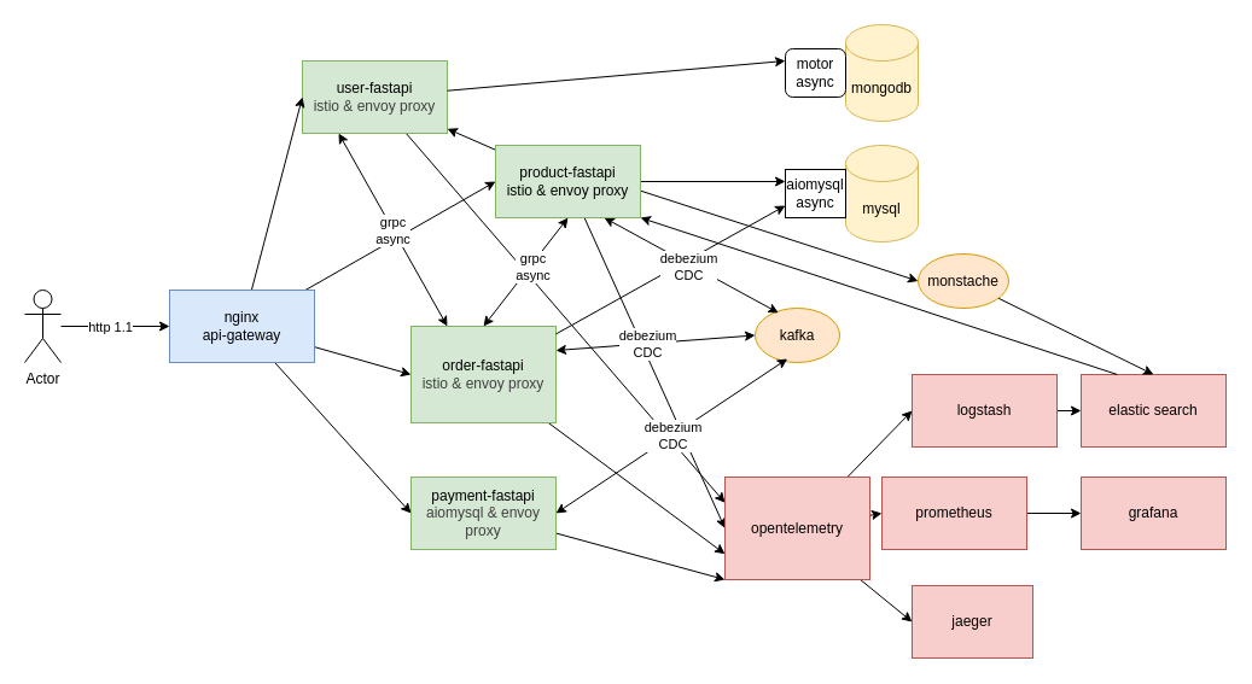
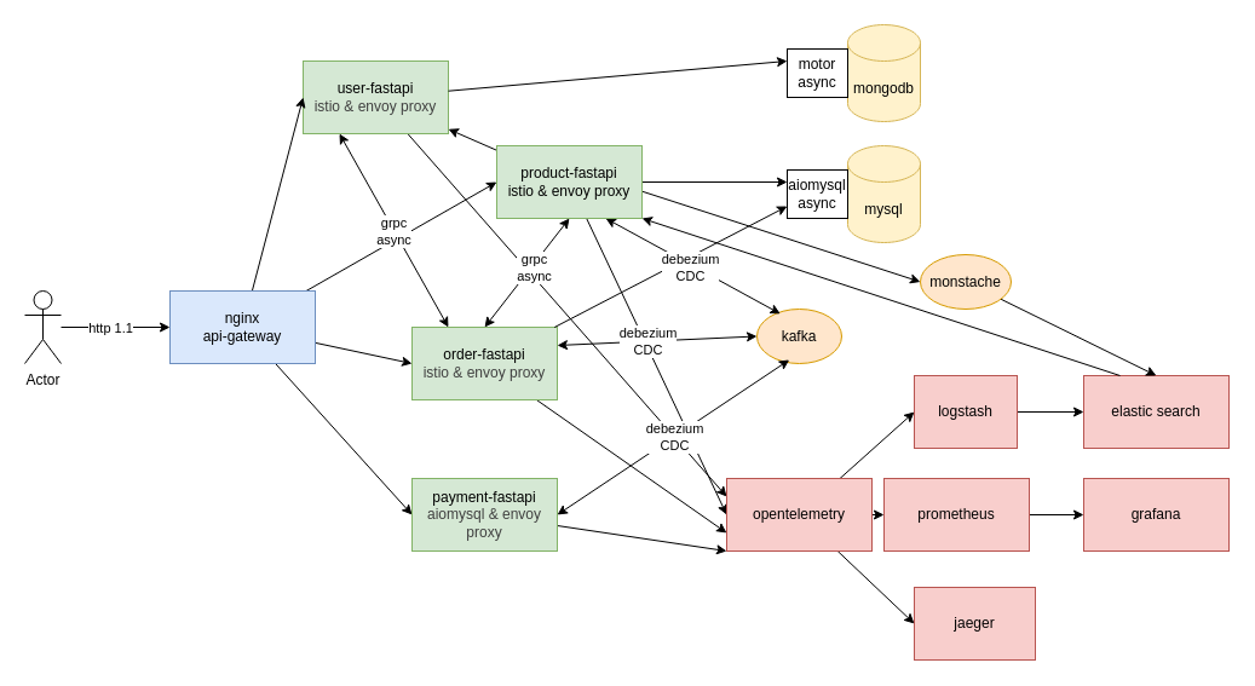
  <mxCell id="0" />
  <mxCell id="1" parent="0" />
  <mxCell id="2" value="mysql" style="shape=cylinder3;whiteSpace=wrap;html=1;boundedLbl=1;backgroundOutline=1;size=15;fillColor=#fff2cc;strokeColor=#d6b656;" parent="1" vertex="1"><mxGeometry x="700" y="120" width="60" height="80" as="geometry" /></mxCell>
  <mxCell id="3" value="mongodb" style="shape=cylinder3;whiteSpace=wrap;html=1;boundedLbl=1;backgroundOutline=1;size=15;fillColor=#fff2cc;strokeColor=#d6b656;" parent="1" vertex="1"><mxGeometry x="700" y="20" width="60" height="80" as="geometry" /></mxCell>
  <mxCell id="4" style="edgeStyle=none;html=1;entryX=0;entryY=0.25;entryDx=0;entryDy=0;" parent="1" source="5" target="40" edge="1"><mxGeometry relative="1" as="geometry" /></mxCell>
  <mxCell id="5" value="user-fastapi&lt;div&gt;&lt;span style=&quot;color: rgb(63, 63, 63);&quot;&gt;istio &amp;amp; envoy proxy&lt;/span&gt;&lt;/div&gt;" style="rounded=0;whiteSpace=wrap;html=1;fillColor=#d5e8d4;strokeColor=#82b366;" parent="1" vertex="1"><mxGeometry x="250" y="50" width="120" height="60" as="geometry" /></mxCell>
  <mxCell id="6" style="edgeStyle=none;html=1;entryX=0;entryY=0.75;entryDx=0;entryDy=0;" parent="1" source="7" target="40" edge="1"><mxGeometry relative="1" as="geometry" /></mxCell>
- <mxCell id="7" value="order-fastapi&lt;div&gt;&lt;span style=&quot;color: rgb(63, 63, 63);&quot;&gt;istio &amp;amp; envoy proxy&lt;/span&gt;&lt;/div&gt;" style="rounded=0;whiteSpace=wrap;html=1;fillColor=#d5e8d4;strokeColor=#82b366;" parent="1" vertex="1"><mxGeometry x="340" y="270" width="120" height="80" as="geometry" /></mxCell>
+ <mxCell id="7" value="order-fastapi&lt;div&gt;&lt;span style=&quot;color: rgb(63, 63, 63);&quot;&gt;istio &amp;amp; envoy proxy&lt;/span&gt;&lt;/div&gt;" style="rounded=0;whiteSpace=wrap;html=1;fillColor=#d5e8d4;strokeColor=#82b366;" parent="1" vertex="1"><mxGeometry x="340" y="270" width="120" height="60" as="geometry" /></mxCell>
  <mxCell id="8" style="edgeStyle=none;html=1;entryX=0;entryY=0.5;entryDx=0;entryDy=0;" parent="1" source="49" target="40" edge="1"><mxGeometry relative="1" as="geometry" /></mxCell>
  <mxCell id="9" style="edgeStyle=none;html=1;entryX=0;entryY=0.25;entryDx=0;entryDy=0;" parent="1" source="5" target="35" edge="1"><mxGeometry relative="1" as="geometry" /></mxCell>
  <mxCell id="10" style="edgeStyle=none;html=1;" parent="1" source="49" target="5" edge="1"><mxGeometry relative="1" as="geometry" /></mxCell>
  <mxCell id="11" style="edgeStyle=none;html=1;entryX=0;entryY=0.25;entryDx=0;entryDy=0;" parent="1" source="49" target="36" edge="1"><mxGeometry relative="1" as="geometry" /></mxCell>
  <mxCell id="12" style="edgeStyle=none;html=1;entryX=0;entryY=0.75;entryDx=0;entryDy=0;" parent="1" source="7" target="36" edge="1"><mxGeometry relative="1" as="geometry" /></mxCell>
  <mxCell id="13" style="edgeStyle=none;html=1;entryX=0;entryY=0.5;entryDx=0;entryDy=0;" parent="1" source="17" target="5" edge="1"><mxGeometry relative="1" as="geometry" /></mxCell>
  <mxCell id="14" style="edgeStyle=none;html=1;entryX=0;entryY=0.5;entryDx=0;entryDy=0;" parent="1" source="17" target="7" edge="1"><mxGeometry relative="1" as="geometry" /></mxCell>
  <mxCell id="15" style="edgeStyle=none;html=1;entryX=0;entryY=0.5;entryDx=0;entryDy=0;" parent="1" source="17" target="49" edge="1"><mxGeometry relative="1" as="geometry" /></mxCell>
  <mxCell id="16" style="edgeStyle=none;html=1;entryX=0;entryY=0.5;entryDx=0;entryDy=0;" parent="1" source="17" target="42" edge="1"><mxGeometry relative="1" as="geometry" /></mxCell>
  <mxCell id="17" value="nginx&lt;div&gt;api-gateway&lt;/div&gt;" style="rounded=0;whiteSpace=wrap;html=1;fillColor=#dae8fc;strokeColor=#6c8ebf;" parent="1" vertex="1"><mxGeometry x="140" y="240" width="120" height="60" as="geometry" /></mxCell>
  <mxCell id="18" style="edgeStyle=none;html=1;entryX=0;entryY=0.5;entryDx=0;entryDy=0;" parent="1" source="20" target="17" edge="1"><mxGeometry relative="1" as="geometry" /></mxCell>
  <mxCell id="19" value="http 1.1" style="edgeLabel;html=1;align=center;verticalAlign=middle;resizable=0;points=[];" parent="18" vertex="1" connectable="0"><mxGeometry x="-0.365" relative="1" as="geometry"><mxPoint x="11" as="offset" /></mxGeometry></mxCell>
  <mxCell id="20" value="Actor" style="shape=umlActor;verticalLabelPosition=bottom;verticalAlign=top;html=1;outlineConnect=0;" parent="1" vertex="1"><mxGeometry x="20" y="240" width="30" height="60" as="geometry" /></mxCell>
  <mxCell id="21" style="edgeStyle=none;html=1;entryX=0;entryY=0.5;entryDx=0;entryDy=0;" parent="1" source="22" target="23" edge="1"><mxGeometry relative="1" as="geometry" /></mxCell>
- <mxCell id="22" value="logstash" style="rounded=0;whiteSpace=wrap;html=1;fillColor=#f8cecc;strokeColor=#b85450;" parent="1" vertex="1"><mxGeometry x="755" y="310" width="120" height="60" as="geometry" /></mxCell>
+ <mxCell id="22" value="logstash" style="rounded=0;whiteSpace=wrap;html=1;fillColor=#f8cecc;strokeColor=#b85450;" parent="1" vertex="1"><mxGeometry x="755" y="310" width="85" height="60" as="geometry" /></mxCell>
  <mxCell id="23" value="elastic search" style="rounded=0;whiteSpace=wrap;html=1;fillColor=#f8cecc;strokeColor=#b85450;" parent="1" vertex="1"><mxGeometry x="895" y="310" width="120" height="60" as="geometry" /></mxCell>
  <mxCell id="24" value="" style="endArrow=classic;startArrow=classic;html=1;entryX=0.5;entryY=1;entryDx=0;entryDy=0;exitX=0.5;exitY=0;exitDx=0;exitDy=0;" parent="1" source="7" target="49" edge="1"><mxGeometry width="50" height="50" relative="1" as="geometry"><mxPoint x="380" y="390" as="sourcePoint" /><mxPoint x="430" y="350" as="targetPoint" /></mxGeometry></mxCell>
  <mxCell id="25" value="grpc&lt;div&gt;async&lt;/div&gt;" style="edgeLabel;html=1;align=center;verticalAlign=middle;resizable=0;points=[];" parent="24" vertex="1" connectable="0"><mxGeometry x="0.13" y="-1" relative="1" as="geometry"><mxPoint as="offset" /></mxGeometry></mxCell>
  <mxCell id="26" value="" style="endArrow=classic;startArrow=classic;html=1;entryX=0.25;entryY=1;entryDx=0;entryDy=0;exitX=0.25;exitY=0;exitDx=0;exitDy=0;" parent="1" source="7" target="5" edge="1"><mxGeometry width="50" height="50" relative="1" as="geometry"><mxPoint x="490" y="360" as="sourcePoint" /><mxPoint x="430" y="350" as="targetPoint" /></mxGeometry></mxCell>
  <mxCell id="27" value="grpc&lt;div&gt;async&lt;/div&gt;" style="edgeLabel;html=1;align=center;verticalAlign=middle;resizable=0;points=[];" parent="26" vertex="1" connectable="0"><mxGeometry x="0.022" y="2" relative="1" as="geometry"><mxPoint x="2" y="1" as="offset" /></mxGeometry></mxCell>
  <mxCell id="28" value="" style="endArrow=classic;startArrow=classic;html=1;exitX=1;exitY=0.25;exitDx=0;exitDy=0;entryX=0;entryY=0.5;entryDx=0;entryDy=0;" parent="1" source="7" target="43" edge="1"><mxGeometry width="50" height="50" relative="1" as="geometry"><mxPoint x="380" y="400" as="sourcePoint" /><mxPoint x="430" y="350" as="targetPoint" /></mxGeometry></mxCell>
  <mxCell id="29" value="&lt;br&gt;&lt;div&gt;&lt;br&gt;&lt;/div&gt;" style="edgeLabel;html=1;align=center;verticalAlign=middle;resizable=0;points=[];" parent="28" vertex="1" connectable="0"><mxGeometry x="-0.019" y="-2" relative="1" as="geometry"><mxPoint as="offset" /></mxGeometry></mxCell>
  <mxCell id="30" value="&lt;span style=&quot;color: rgb(0, 0, 0);&quot;&gt;debezium&lt;/span&gt;&lt;br&gt;&lt;span style=&quot;color: rgb(0, 0, 0);&quot;&gt;CDC&lt;/span&gt;" style="edgeLabel;html=1;align=center;verticalAlign=middle;resizable=0;points=[];" parent="28" vertex="1" connectable="0"><mxGeometry x="-0.087" relative="1" as="geometry"><mxPoint as="offset" /></mxGeometry></mxCell>
  <mxCell id="31" style="edgeStyle=none;html=1;entryX=0;entryY=0.5;entryDx=0;entryDy=0;" parent="1" source="32" target="33" edge="1"><mxGeometry relative="1" as="geometry" /></mxCell>
  <mxCell id="32" value="prometheus" style="rounded=0;whiteSpace=wrap;html=1;fillColor=#f8cecc;strokeColor=#b85450;" parent="1" vertex="1"><mxGeometry x="730" y="395" width="120" height="60" as="geometry" /></mxCell>
  <mxCell id="33" value="grafana" style="rounded=0;whiteSpace=wrap;html=1;fillColor=#f8cecc;strokeColor=#b85450;" parent="1" vertex="1"><mxGeometry x="895" y="395" width="120" height="60" as="geometry" /></mxCell>
  <mxCell id="34" value="jaeger" style="rounded=0;whiteSpace=wrap;html=1;fillColor=#f8cecc;strokeColor=#b85450;" parent="1" vertex="1"><mxGeometry x="755" y="485" width="100" height="60" as="geometry" /></mxCell>
- <mxCell id="35" value="motor&lt;div&gt;async&lt;/div&gt;" style="whiteSpace=wrap;html=1;rounded=1;" parent="1" vertex="1"><mxGeometry x="650" y="40" width="50" height="40" as="geometry" /></mxCell>
+ <mxCell id="35" value="motor&lt;div&gt;async&lt;/div&gt;" style="rounded=0;whiteSpace=wrap;html=1;" parent="1" vertex="1"><mxGeometry x="650" y="40" width="50" height="40" as="geometry" /></mxCell>
  <mxCell id="36" value="aiomysql&lt;div&gt;async&lt;/div&gt;" style="rounded=0;whiteSpace=wrap;html=1;" parent="1" vertex="1"><mxGeometry x="650" y="140" width="50" height="40" as="geometry" /></mxCell>
  <mxCell id="37" style="edgeStyle=none;html=1;entryX=0;entryY=0.5;entryDx=0;entryDy=0;" parent="1" source="40" target="22" edge="1"><mxGeometry relative="1" as="geometry" /></mxCell>
  <mxCell id="38" style="edgeStyle=none;html=1;entryX=0;entryY=0.5;entryDx=0;entryDy=0;" parent="1" source="40" target="32" edge="1"><mxGeometry relative="1" as="geometry" /></mxCell>
  <mxCell id="39" style="edgeStyle=none;html=1;entryX=0;entryY=0.5;entryDx=0;entryDy=0;" parent="1" source="40" target="34" edge="1"><mxGeometry relative="1" as="geometry" /></mxCell>
- <mxCell id="40" value="opentelemetry" style="rounded=0;whiteSpace=wrap;html=1;fillColor=#f8cecc;strokeColor=#b85450;" parent="1" vertex="1"><mxGeometry x="600" y="395" width="120" height="85" as="geometry" /></mxCell>
+ <mxCell id="40" value="opentelemetry" style="rounded=0;whiteSpace=wrap;html=1;fillColor=#f8cecc;strokeColor=#b85450;" parent="1" vertex="1"><mxGeometry x="600" y="395" width="120" height="60" as="geometry" /></mxCell>
  <mxCell id="41" style="edgeStyle=none;html=1;entryX=0;entryY=1;entryDx=0;entryDy=0;" parent="1" source="42" target="40" edge="1"><mxGeometry relative="1" as="geometry" /></mxCell>
  <mxCell id="42" value="payment-fastapi&lt;div&gt;&lt;span style=&quot;color: rgb(63, 63, 63);&quot;&gt;aiomysql &amp;amp; envoy proxy&lt;/span&gt;&lt;/div&gt;" style="rounded=0;whiteSpace=wrap;html=1;fillColor=#d5e8d4;strokeColor=#82b366;" parent="1" vertex="1"><mxGeometry x="340" y="395" width="120" height="60" as="geometry" /></mxCell>
  <mxCell id="43" value="kafka" style="ellipse;whiteSpace=wrap;html=1;fillColor=#ffe6cc;strokeColor=#d79b00;" parent="1" vertex="1"><mxGeometry x="625" y="255" width="70" height="45" as="geometry" /></mxCell>
  <mxCell id="44" value="" style="endArrow=classic;startArrow=classic;html=1;exitX=0.75;exitY=1;exitDx=0;exitDy=0;entryX=0.276;entryY=0.086;entryDx=0;entryDy=0;entryPerimeter=0;" parent="1" source="49" target="43" edge="1"><mxGeometry width="50" height="50" relative="1" as="geometry"><mxPoint x="540" y="370" as="sourcePoint" /><mxPoint x="590" y="320" as="targetPoint" /></mxGeometry></mxCell>
  <mxCell id="45" value="&lt;span style=&quot;color: rgb(0, 0, 0);&quot;&gt;debezium&lt;/span&gt;&lt;br&gt;&lt;span style=&quot;color: rgb(0, 0, 0);&quot;&gt;CDC&lt;/span&gt;" style="edgeLabel;html=1;align=center;verticalAlign=middle;resizable=0;points=[];" parent="44" vertex="1" connectable="0"><mxGeometry x="-0.027" y="-2" relative="1" as="geometry"><mxPoint as="offset" /></mxGeometry></mxCell>
  <mxCell id="46" value="" style="endArrow=classic;startArrow=classic;html=1;exitX=1;exitY=0.5;exitDx=0;exitDy=0;entryX=0.382;entryY=0.932;entryDx=0;entryDy=0;entryPerimeter=0;" parent="1" source="42" target="43" edge="1"><mxGeometry width="50" height="50" relative="1" as="geometry"><mxPoint x="540" y="370" as="sourcePoint" /><mxPoint x="590" y="320" as="targetPoint" /></mxGeometry></mxCell>
  <mxCell id="47" value="&lt;span style=&quot;color: rgb(0, 0, 0);&quot;&gt;debezium&lt;/span&gt;&lt;br&gt;&lt;span style=&quot;color: rgb(0, 0, 0);&quot;&gt;CDC&lt;/span&gt;" style="edgeLabel;html=1;align=center;verticalAlign=middle;resizable=0;points=[];" parent="46" vertex="1" connectable="0"><mxGeometry x="0.008" relative="1" as="geometry"><mxPoint as="offset" /></mxGeometry></mxCell>
  <mxCell id="48" style="edgeStyle=none;html=1;entryX=0;entryY=0.5;entryDx=0;entryDy=0;exitX=0.999;exitY=0.627;exitDx=0;exitDy=0;exitPerimeter=0;" parent="1" source="49" target="51" edge="1"><mxGeometry relative="1" as="geometry" /></mxCell>
  <mxCell id="49" value="product-fastapi&lt;div&gt;istio &amp;amp; envoy proxy&lt;/div&gt;" style="rounded=0;whiteSpace=wrap;html=1;fillColor=#d5e8d4;strokeColor=#82b366;" parent="1" vertex="1"><mxGeometry x="410" y="120" width="120" height="60" as="geometry" /></mxCell>
  <mxCell id="50" style="edgeStyle=none;html=1;entryX=0.5;entryY=0;entryDx=0;entryDy=0;" parent="1" source="51" target="23" edge="1"><mxGeometry relative="1" as="geometry" /></mxCell>
  <mxCell id="51" value="monstache" style="ellipse;whiteSpace=wrap;html=1;fillColor=#ffe6cc;strokeColor=#d79b00;" parent="1" vertex="1"><mxGeometry x="760" y="210" width="75" height="45" as="geometry" /></mxCell>
  <mxCell id="52" value="" style="endArrow=classic;html=1;exitX=0.25;exitY=0;exitDx=0;exitDy=0;entryX=1;entryY=1;entryDx=0;entryDy=0;jumpStyle=none;" edge="1" parent="1" source="23" target="49"><mxGeometry width="50" height="50" relative="1" as="geometry"><mxPoint x="680" y="510" as="sourcePoint" /><mxPoint x="730" y="460" as="targetPoint" /></mxGeometry></mxCell>
